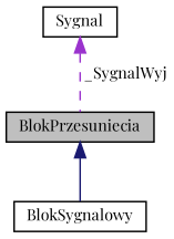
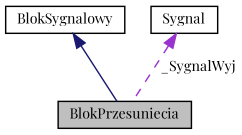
  digraph {
    fontname="Playfair Display"
    node [color=black fillcolor=white fontname="Playfair Display" fontsize=10 shape=record style=filled]
    edge [dir=back fontname="Playfair Display" fontsize=10 labelfontname=Helvetica labelfontsize=10]
    n1 [fillcolor=grey75 fontcolor=black height=0.2 label=BlokPrzesuniecia width=0.4]
    n2 [height=0.2 label=BlokSygnalowy width=0.4]
    n3 [height=0.2 label=Sygnal width=0.4]
-   n1 -> n2 [color=midnightblue style=solid]
+   n2 -> n1 [color=midnightblue style=solid]
    n3 -> n1 [color=darkorchid3 label=" _SygnalWyj" style=dashed]
  }
